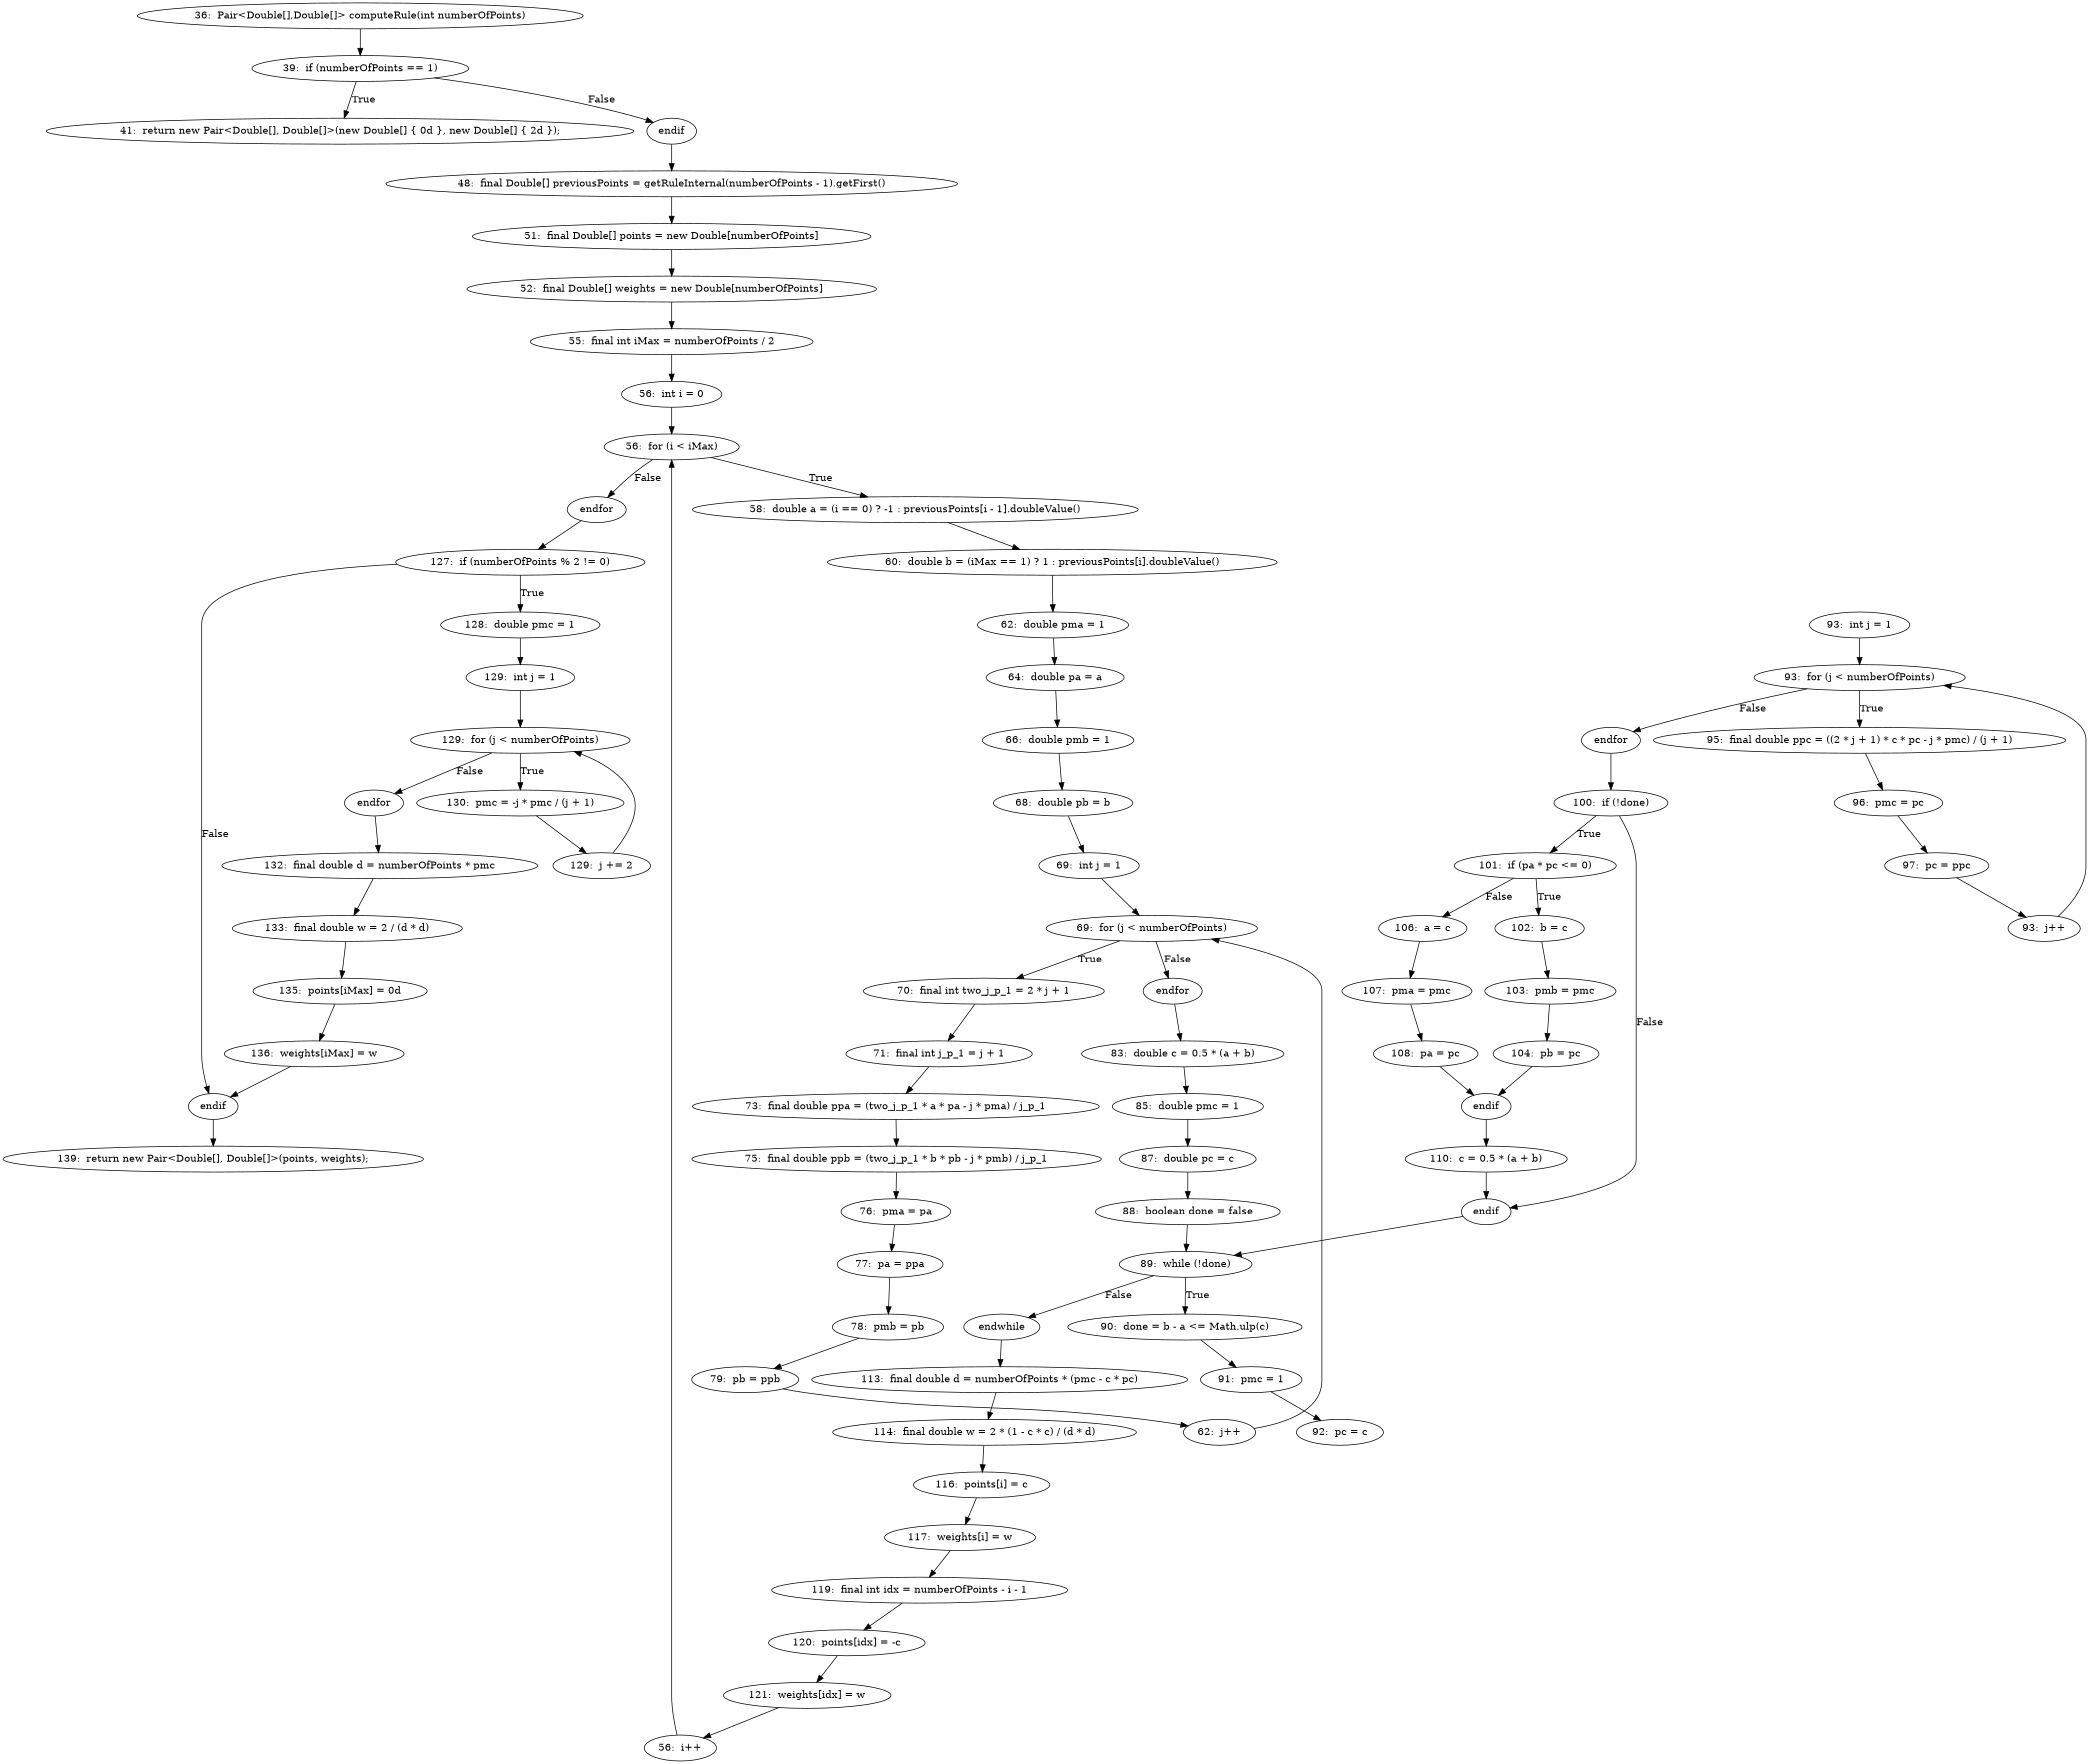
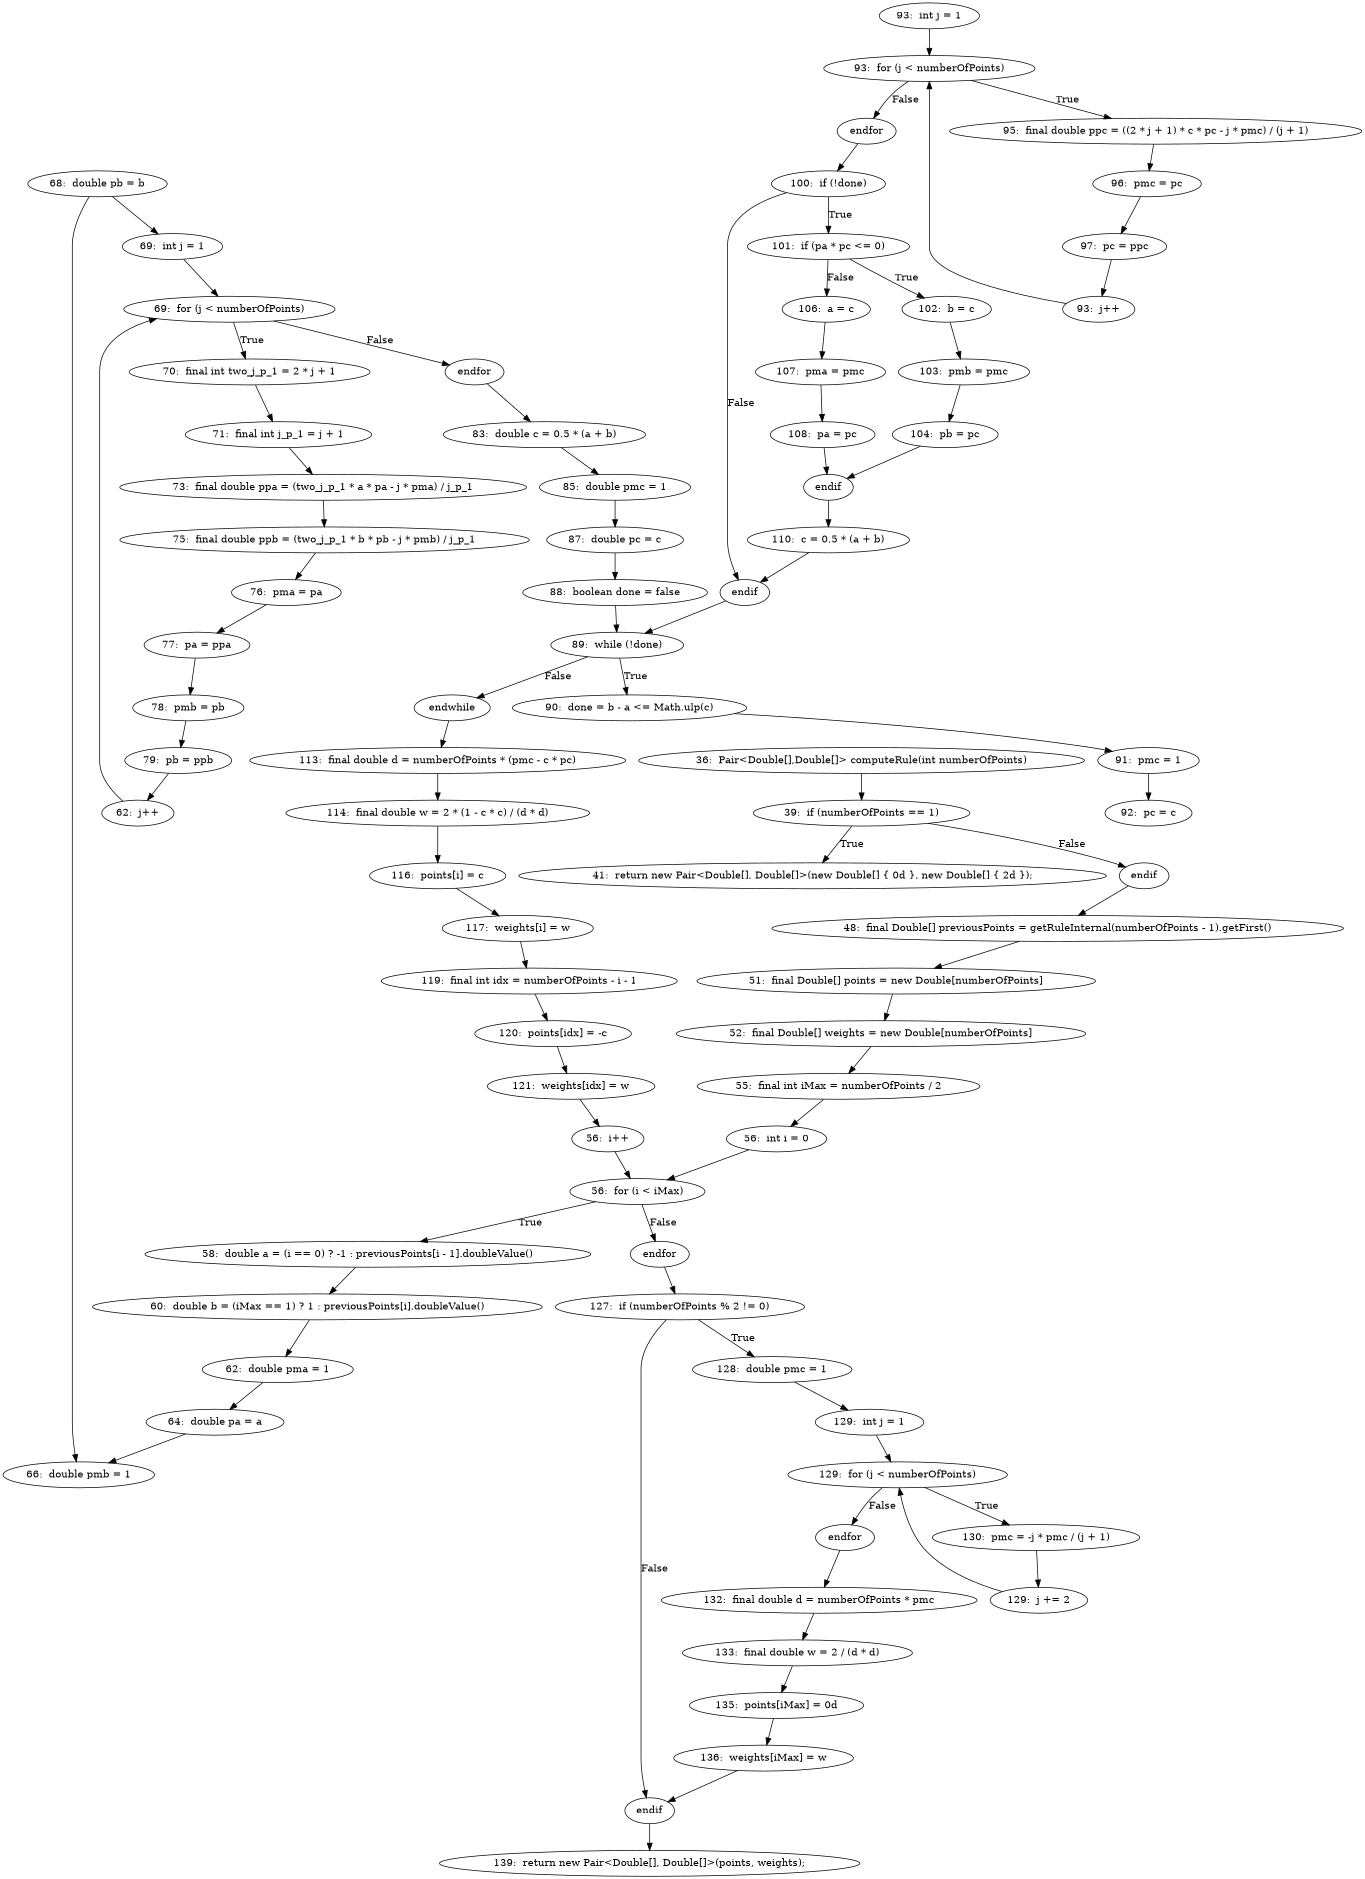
  digraph {
    n1 [label="36:  Pair<Double[],Double[]> computeRule(int numberOfPoints)"]
    n2 [label="39:  if (numberOfPoints == 1)"]
    n3 [label="41:  return new Pair<Double[], Double[]>(new Double[] { 0d }, new Double[] { 2d });"]
    n4 [label=endif]
    n5 [label="48:  final Double[] previousPoints = getRuleInternal(numberOfPoints - 1).getFirst()"]
    n6 [label="51:  final Double[] points = new Double[numberOfPoints]"]
    n7 [label="52:  final Double[] weights = new Double[numberOfPoints]"]
    n8 [label="55:  final int iMax = numberOfPoints / 2"]
    n9 [label="56:  int i = 0"]
    n10 [label="56:  for (i < iMax)"]
    n11 [label=endfor]
    n12 [label="58:  double a = (i == 0) ? -1 : previousPoints[i - 1].doubleValue()"]
    n13 [label="127:  if (numberOfPoints % 2 != 0)"]
    n14 [label="60:  double b = (iMax == 1) ? 1 : previousPoints[i].doubleValue()"]
    n15 [label="56:  i++"]
    n16 [label="128:  double pmc = 1"]
    n17 [label=endif]
    n18 [label="62:  double pma = 1"]
    n19 [label="64:  double pa = a"]
    n20 [label="66:  double pmb = 1"]
    n21 [label="68:  double pb = b"]
    n22 [label="69:  int j = 1"]
    n23 [label="69:  for (j < numberOfPoints)"]
    n24 [label=endfor]
    n25 [label="70:  final int two_j_p_1 = 2 * j + 1"]
    n26 [label="83:  double c = 0.5 * (a + b)"]
    n27 [label="71:  final int j_p_1 = j + 1"]
    n28 [label="62:  j++"]
    n29 [label="85:  double pmc = 1"]
    n30 [label="73:  final double ppa = (two_j_p_1 * a * pa - j * pma) / j_p_1"]
    n31 [label="75:  final double ppb = (two_j_p_1 * b * pb - j * pmb) / j_p_1"]
    n32 [label="76:  pma = pa"]
    n33 [label="77:  pa = ppa"]
    n34 [label="78:  pmb = pb"]
    n35 [label="79:  pb = ppb"]
    n36 [label="87:  double pc = c"]
    n37 [label="88:  boolean done = false"]
    n38 [label="89:  while (!done)"]
    n39 [label=endwhile]
    n40 [label="90:  done = b - a <= Math.ulp(c)"]
    n41 [label="113:  final double d = numberOfPoints * (pmc - c * pc)"]
    n42 [label="91:  pmc = 1"]
    n43 [label="114:  final double w = 2 * (1 - c * c) / (d * d)"]
    n44 [label="92:  pc = c"]
    n45 [label="93:  int j = 1"]
    n46 [label="93:  for (j < numberOfPoints)"]
    n47 [label=endfor]
    n48 [label="95:  final double ppc = ((2 * j + 1) * c * pc - j * pmc) / (j + 1)"]
    n49 [label="100:  if (!done)"]
    n50 [label="96:  pmc = pc"]
    n51 [label="93:  j++"]
    n52 [label="101:  if (pa * pc <= 0)"]
    n53 [label=endif]
    n54 [label="97:  pc = ppc"]
    n55 [label="102:  b = c"]
    n56 [label="106:  a = c"]
    n57 [label="103:  pmb = pmc"]
    n58 [label="107:  pma = pmc"]
    n59 [label="104:  pb = pc"]
    n60 [label=endif]
    n61 [label="110:  c = 0.5 * (a + b)"]
    n62 [label="108:  pa = pc"]
    n63 [label="116:  points[i] = c"]
    n64 [label="117:  weights[i] = w"]
    n65 [label="119:  final int idx = numberOfPoints - i - 1"]
    n66 [label="120:  points[idx] = -c"]
    n67 [label="121:  weights[idx] = w"]
    n68 [label="129:  int j = 1"]
    n69 [label="139:  return new Pair<Double[], Double[]>(points, weights);"]
    n70 [label="129:  for (j < numberOfPoints)"]
    n71 [label=endfor]
    n72 [label="130:  pmc = -j * pmc / (j + 1)"]
    n73 [label="132:  final double d = numberOfPoints * pmc"]
    n74 [label="129:  j += 2"]
    n75 [label="133:  final double w = 2 / (d * d)"]
    n76 [label="135:  points[iMax] = 0d"]
    n77 [label="136:  weights[iMax] = w"]
    n1 -> n2
    n2 -> n3 [label=True]
    n2 -> n4 [label=False]
    n4 -> n5
    n5 -> n6
    n6 -> n7
    n7 -> n8
    n8 -> n9
    n9 -> n10
    n10 -> n11 [label=False]
    n10 -> n12 [label=True]
    n11 -> n13
    n12 -> n14
    n13 -> n16 [label=True]
    n13 -> n17 [label=False]
    n14 -> n18
    n15 -> n10
    n16 -> n68
    n17 -> n69
    n18 -> n19
    n19 -> n20
-   n20 -> n21
+   n21 -> n20
    n21 -> n22
    n22 -> n23
    n23 -> n24 [label=False]
    n23 -> n25 [label=True]
    n24 -> n26
    n25 -> n27
    n26 -> n29
    n27 -> n30
    n28 -> n23
    n29 -> n36
    n30 -> n31
    n31 -> n32
    n32 -> n33
    n33 -> n34
    n34 -> n35
    n35 -> n28
    n36 -> n37
    n37 -> n38
    n38 -> n39 [label=False]
    n38 -> n40 [label=True]
    n39 -> n41
    n40 -> n42
    n41 -> n43
    n42 -> n44
    n43 -> n63
    n45 -> n46
    n46 -> n47 [label=False]
    n46 -> n48 [label=True]
    n47 -> n49
    n48 -> n50
    n49 -> n52 [label=True]
    n49 -> n53 [label=False]
    n50 -> n54
    n51 -> n46
    n52 -> n55 [label=True]
    n52 -> n56 [label=False]
    n53 -> n38
    n54 -> n51
    n55 -> n57
    n56 -> n58
    n57 -> n59
    n58 -> n62
    n59 -> n60
    n60 -> n61
    n61 -> n53
    n62 -> n60
    n63 -> n64
    n64 -> n65
    n65 -> n66
    n66 -> n67
    n67 -> n15
    n68 -> n70
    n70 -> n71 [label=False]
    n70 -> n72 [label=True]
    n71 -> n73
    n72 -> n74
    n73 -> n75
    n74 -> n70
    n75 -> n76
    n76 -> n77
    n77 -> n17
  }
